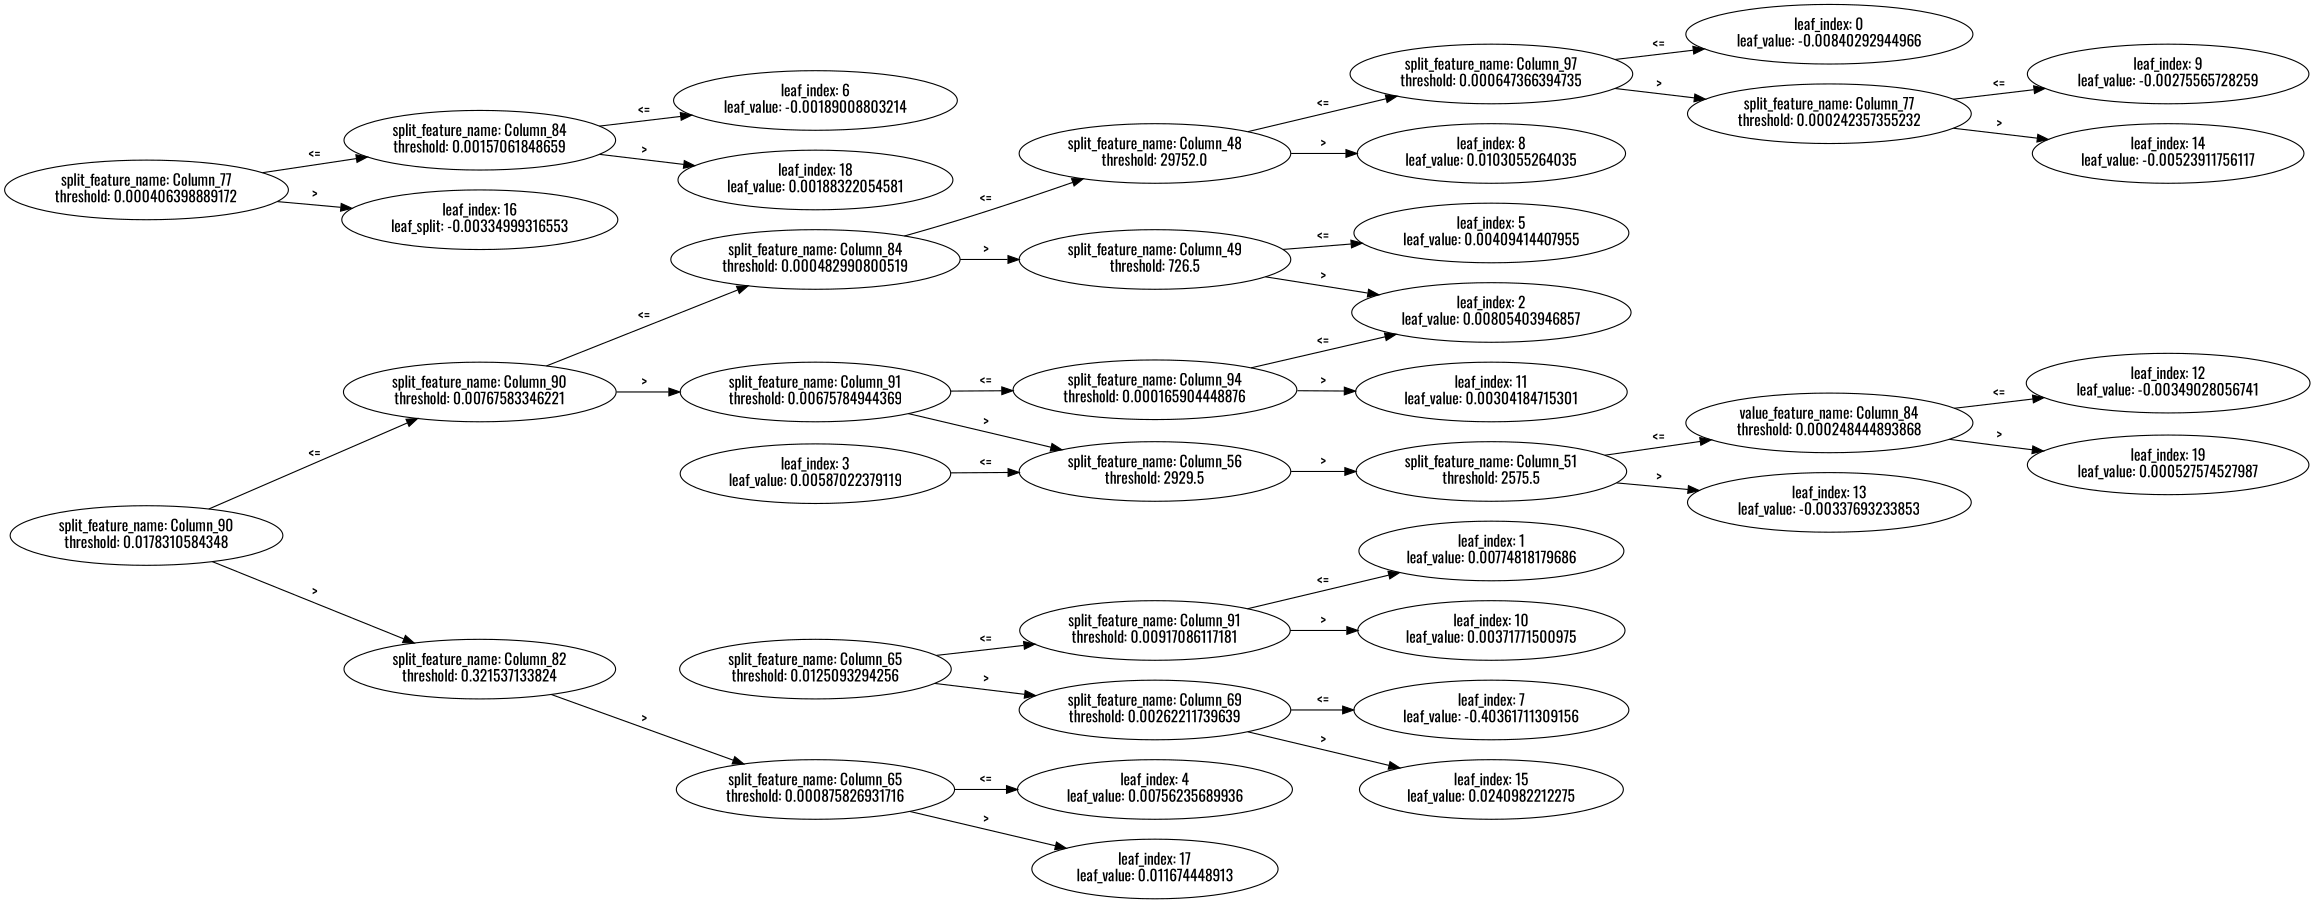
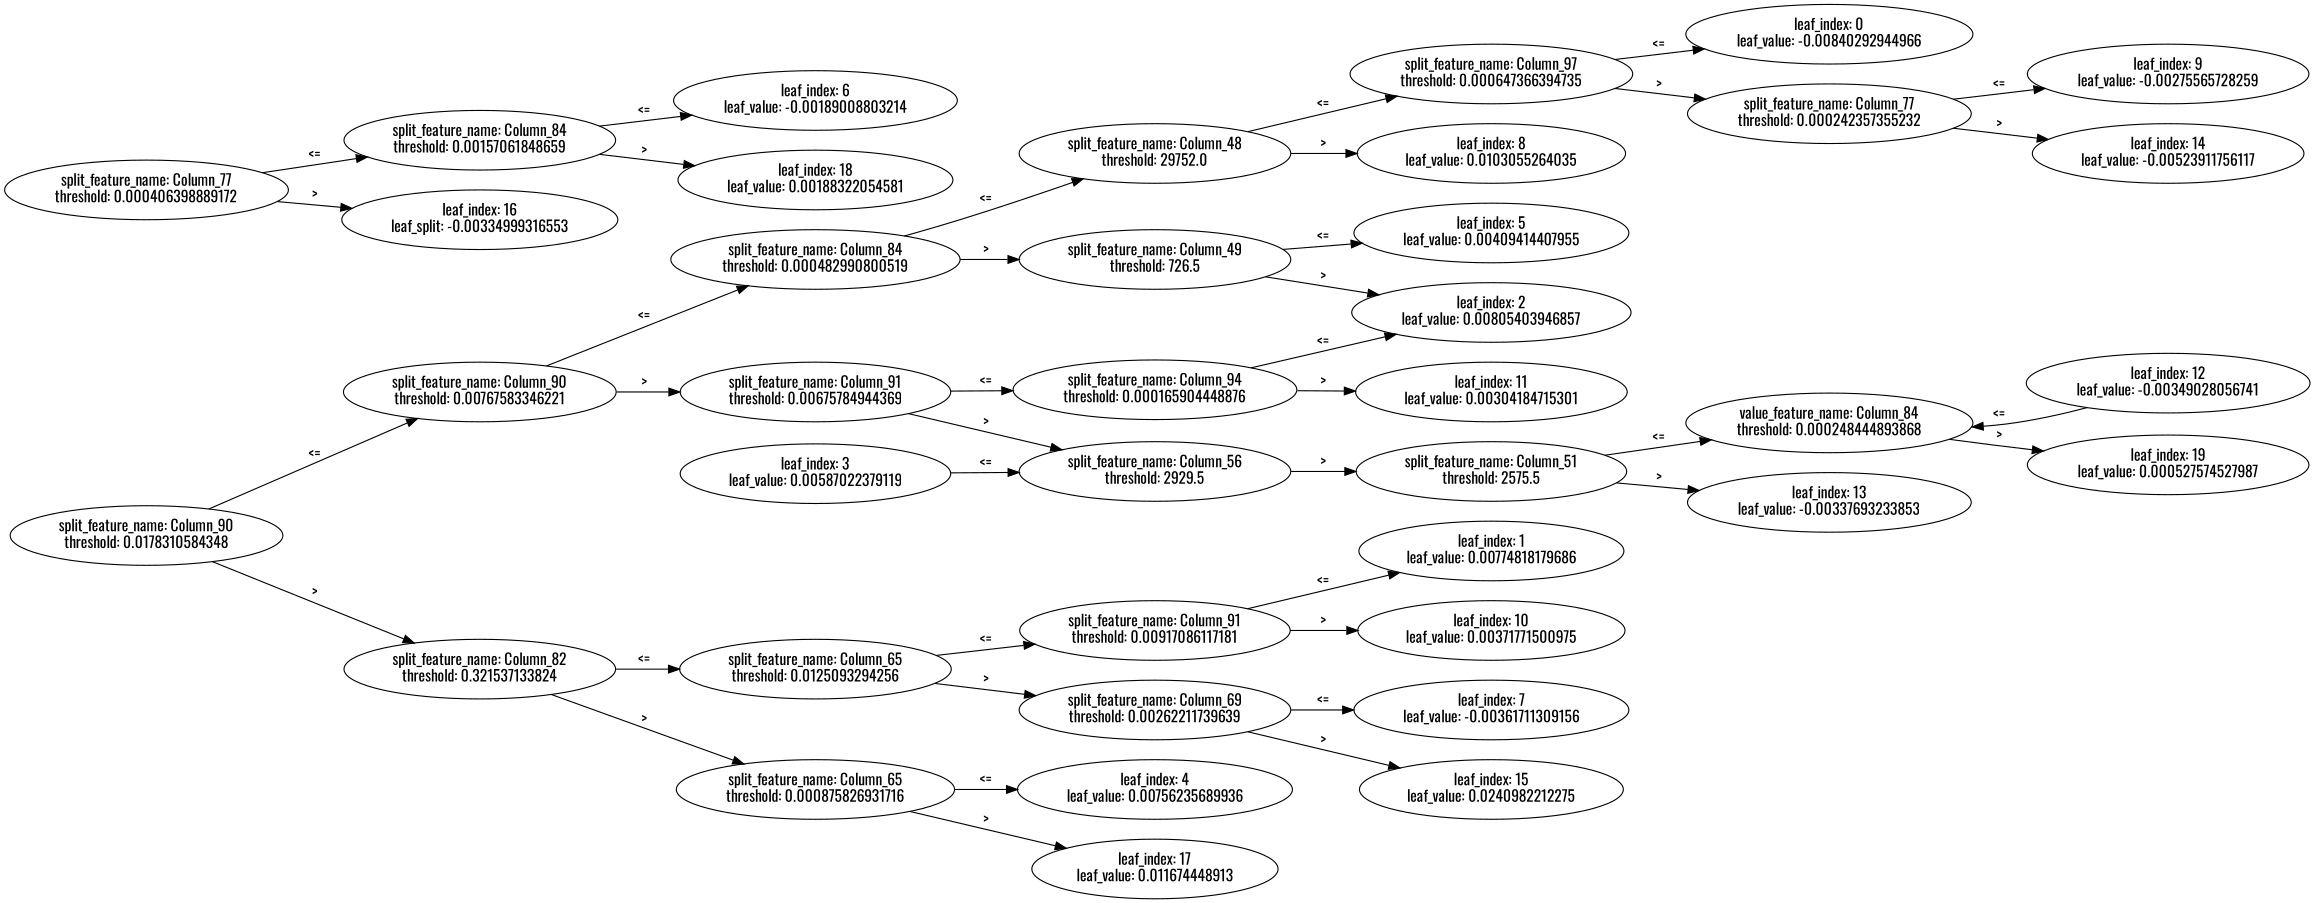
  digraph {
    fontname=Oswald
    rankdir=LR
    node [fontname=Oswald]
    edge [fontname=Oswald]
    n1 [label="split_feature_name: Column_90\nthreshold: 0.0178310584348"]
    n2 [label="split_feature_name: Column_90\nthreshold: 0.00767583346221"]
    n3 [label="split_feature_name: Column_82\nthreshold: 0.321537133824"]
    n4 [label="split_feature_name: Column_84\nthreshold: 0.000482990800519"]
    n5 [label="split_feature_name: Column_91\nthreshold: 0.00675784944369"]
    n6 [label="split_feature_name: Column_65\nthreshold: 0.0125093294256"]
    n7 [label="split_feature_name: Column_65\nthreshold: 0.000875826931716"]
    n8 [label="split_feature_name: Column_48\nthreshold: 29752.0"]
    n9 [label="split_feature_name: Column_49\nthreshold: 726.5"]
    n10 [label="split_feature_name: Column_94\nthreshold: 0.000165904448876"]
    n11 [label="split_feature_name: Column_56\nthreshold: 2929.5"]
    n12 [label="split_feature_name: Column_97\nthreshold: 0.000647366394735"]
    n13 [label="leaf_index: 8\nleaf_value: 0.0103055264035"]
    n14 [label="leaf_index: 5\nleaf_value: 0.00409414407955"]
    n15 [label="leaf_index: 2\nleaf_value: 0.00805403946857"]
    n16 [label="leaf_index: 0\nleaf_value: -0.00840292944966"]
    n17 [label="split_feature_name: Column_77\nthreshold: 0.000242357355232"]
    n18 [label="leaf_index: 9\nleaf_value: -0.00275565728259"]
    n19 [label="leaf_index: 14\nleaf_value: -0.00523911756117"]
    n20 [label="split_feature_name: Column_77\nthreshold: 0.000406398889172"]
    n21 [label="split_feature_name: Column_84\nthreshold: 0.00157061848659"]
    n22 [label="leaf_index: 16\nleaf_split: -0.00334999316553"]
    n23 [label="leaf_index: 6\nleaf_value: -0.00189008803214"]
    n24 [label="leaf_index: 18\nleaf_value: 0.00188322054581"]
    n25 [label="leaf_index: 11\nleaf_value: 0.00304184715301"]
    n26 [label="split_feature_name: Column_51\nthreshold: 2575.5"]
    n27 [label="leaf_index: 3\nleaf_value: 0.00587022379119"]
    n28 [label="value_feature_name: Column_84\nthreshold: 0.000248444893868"]
    n29 [label="leaf_index: 13\nleaf_value: -0.00337693233853"]
    n30 [label="leaf_index: 12\nleaf_value: -0.00349028056741"]
    n31 [label="leaf_index: 19\nleaf_value: 0.000527574527987"]
    n32 [label="split_feature_name: Column_91\nthreshold: 0.00917086117181"]
    n33 [label="split_feature_name: Column_69\nthreshold: 0.00262211739639"]
    n34 [label="leaf_index: 4\nleaf_value: 0.00756235689936"]
    n35 [label="leaf_index: 17\nleaf_value: 0.011674448913"]
    n36 [label="leaf_index: 1\nleaf_value: 0.00774818179686"]
    n37 [label="leaf_index: 10\nleaf_value: 0.00371771500975"]
-   n38 [label="leaf_index: 7\nleaf_value: -0.40361711309156"]
+   n38 [label="leaf_index: 7\nleaf_value: -0.00361711309156"]
    n39 [label="leaf_index: 15\nleaf_value: 0.0240982212275"]
    n1 -> n2 [label="<="]
    n1 -> n3 [label=">"]
    n2 -> n4 [label="<="]
    n2 -> n5 [label=">"]
+   n3 -> n6 [label="<="]
    n3 -> n7 [label=">"]
    n4 -> n8 [label="<="]
    n4 -> n9 [label=">"]
    n5 -> n10 [label="<="]
    n5 -> n11 [label=">"]
    n6 -> n32 [label="<="]
    n6 -> n33 [label=">"]
    n7 -> n34 [label="<="]
    n7 -> n35 [label=">"]
    n8 -> n12 [label="<="]
    n8 -> n13 [label=">"]
    n9 -> n14 [label="<="]
    n9 -> n15 [label=">"]
    n10 -> n15 [label="<="]
    n10 -> n25 [label=">"]
    n11 -> n26 [label=">"]
    n12 -> n16 [label="<="]
    n12 -> n17 [label=">"]
    n17 -> n18 [label="<="]
    n17 -> n19 [label=">"]
    n20 -> n21 [label="<="]
    n20 -> n22 [label=">"]
    n21 -> n23 [label="<="]
    n21 -> n24 [label=">"]
    n26 -> n28 [label="<="]
    n26 -> n29 [label=">"]
    n27 -> n11 [label="<="]
-   n28 -> n30 [label="<="]
+   n30 -> n28 [label="<="]
    n28 -> n31 [label=">"]
    n32 -> n36 [label="<="]
    n32 -> n37 [label=">"]
    n33 -> n38 [label="<="]
    n33 -> n39 [label=">"]
  }
